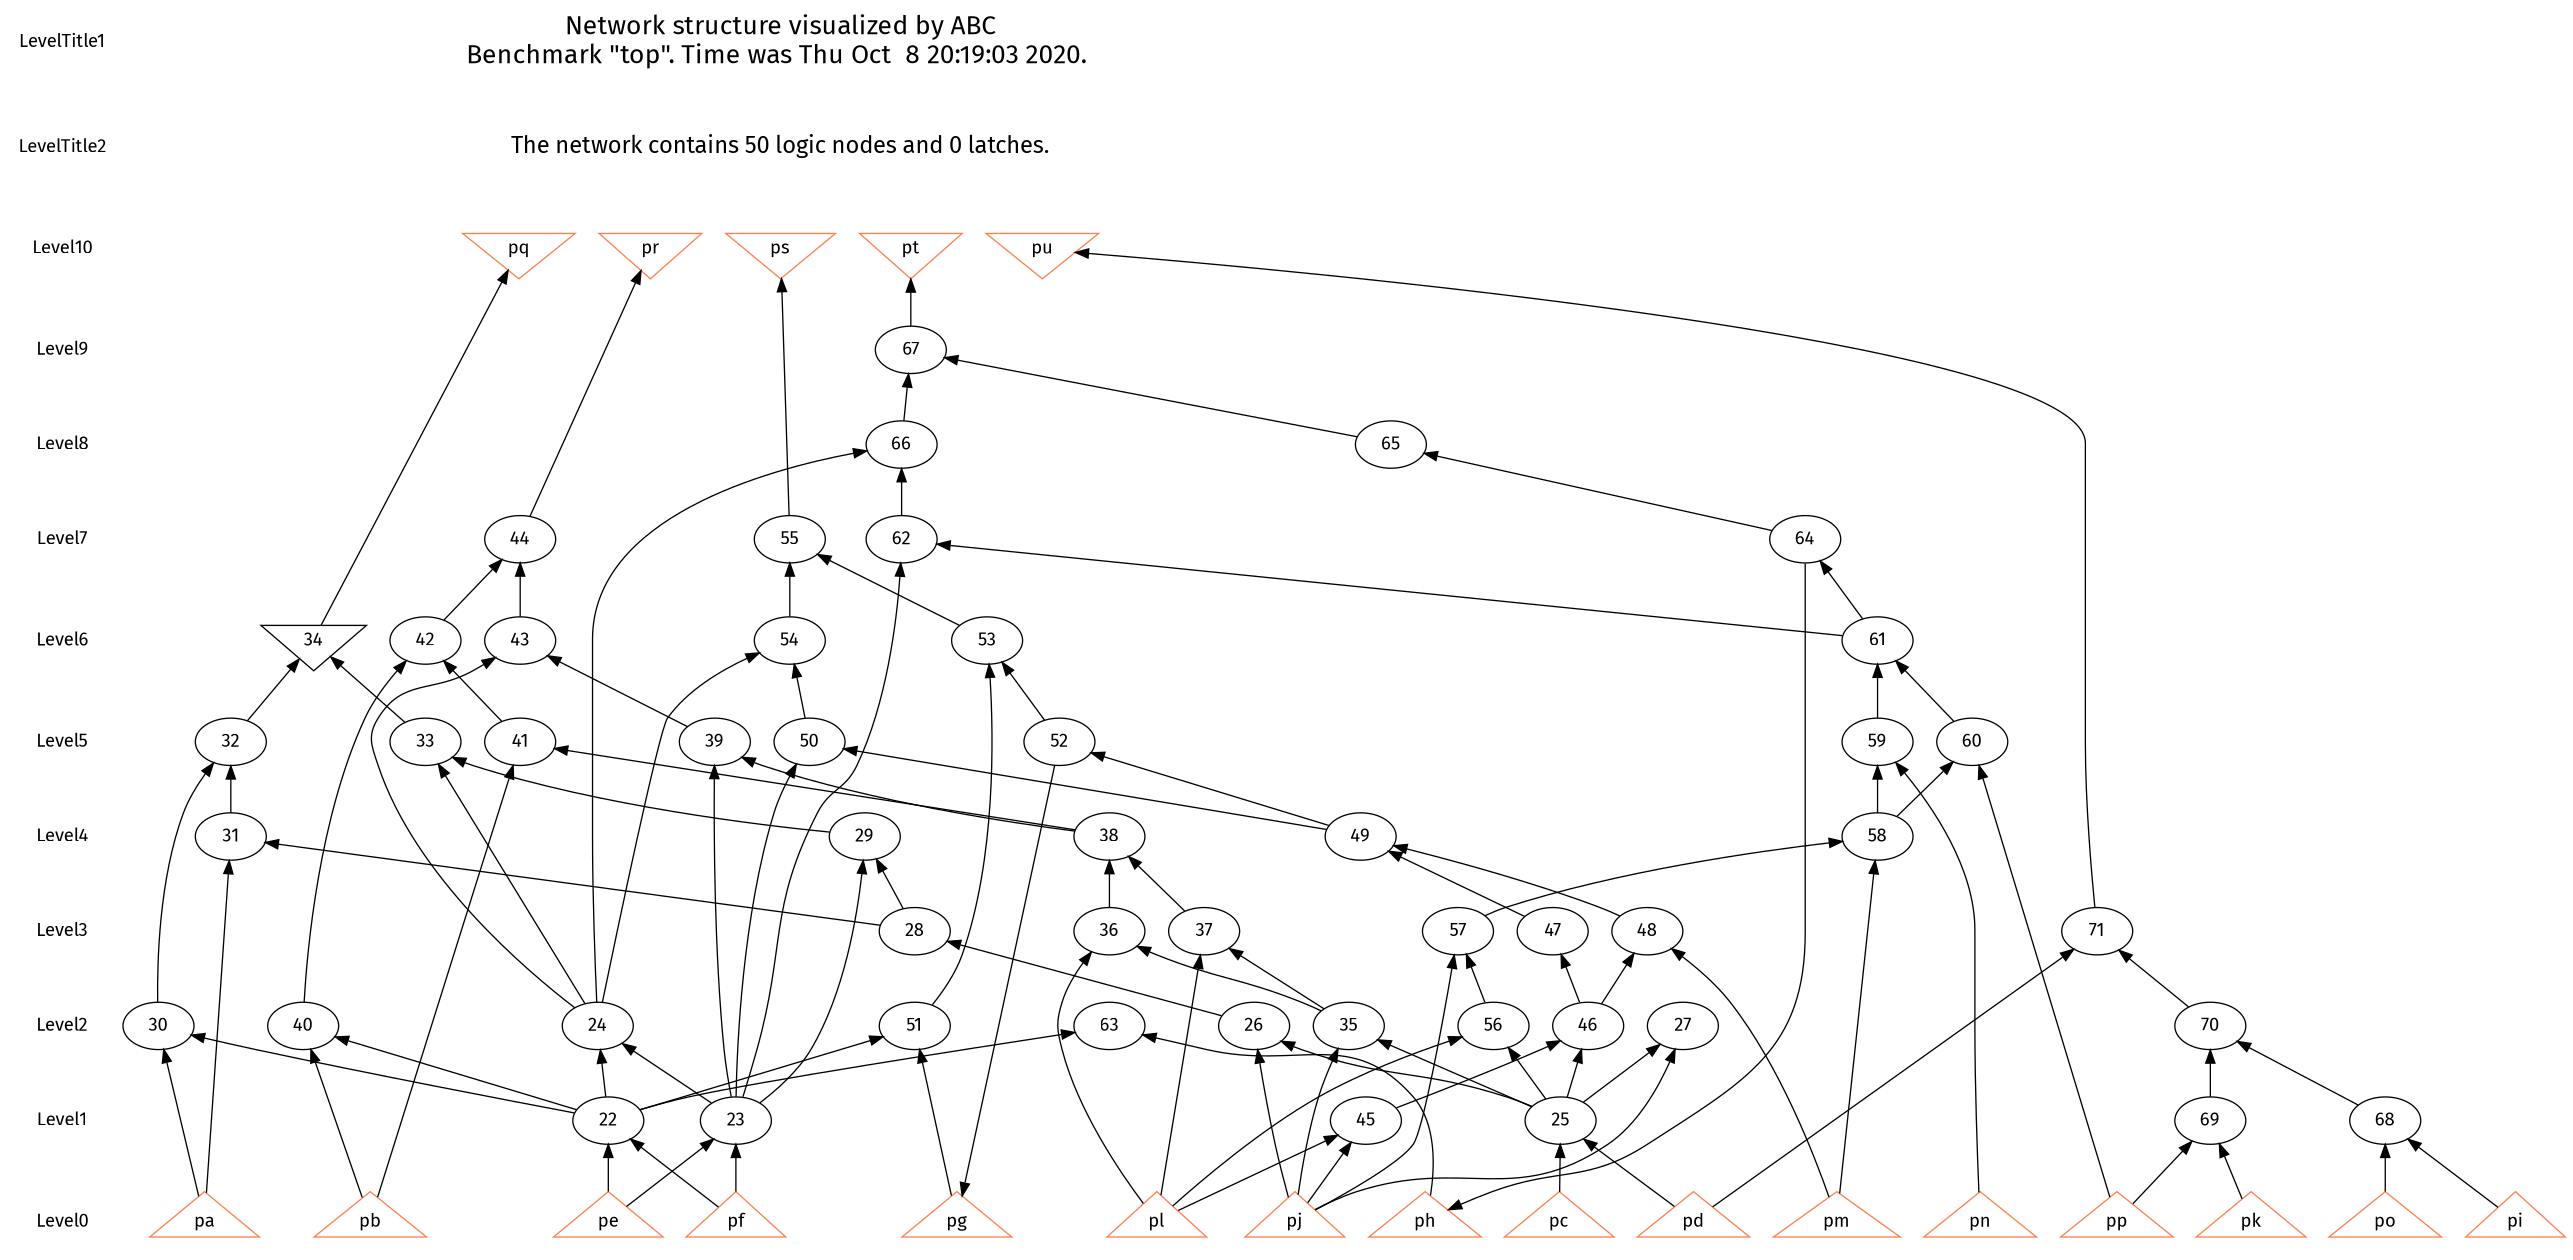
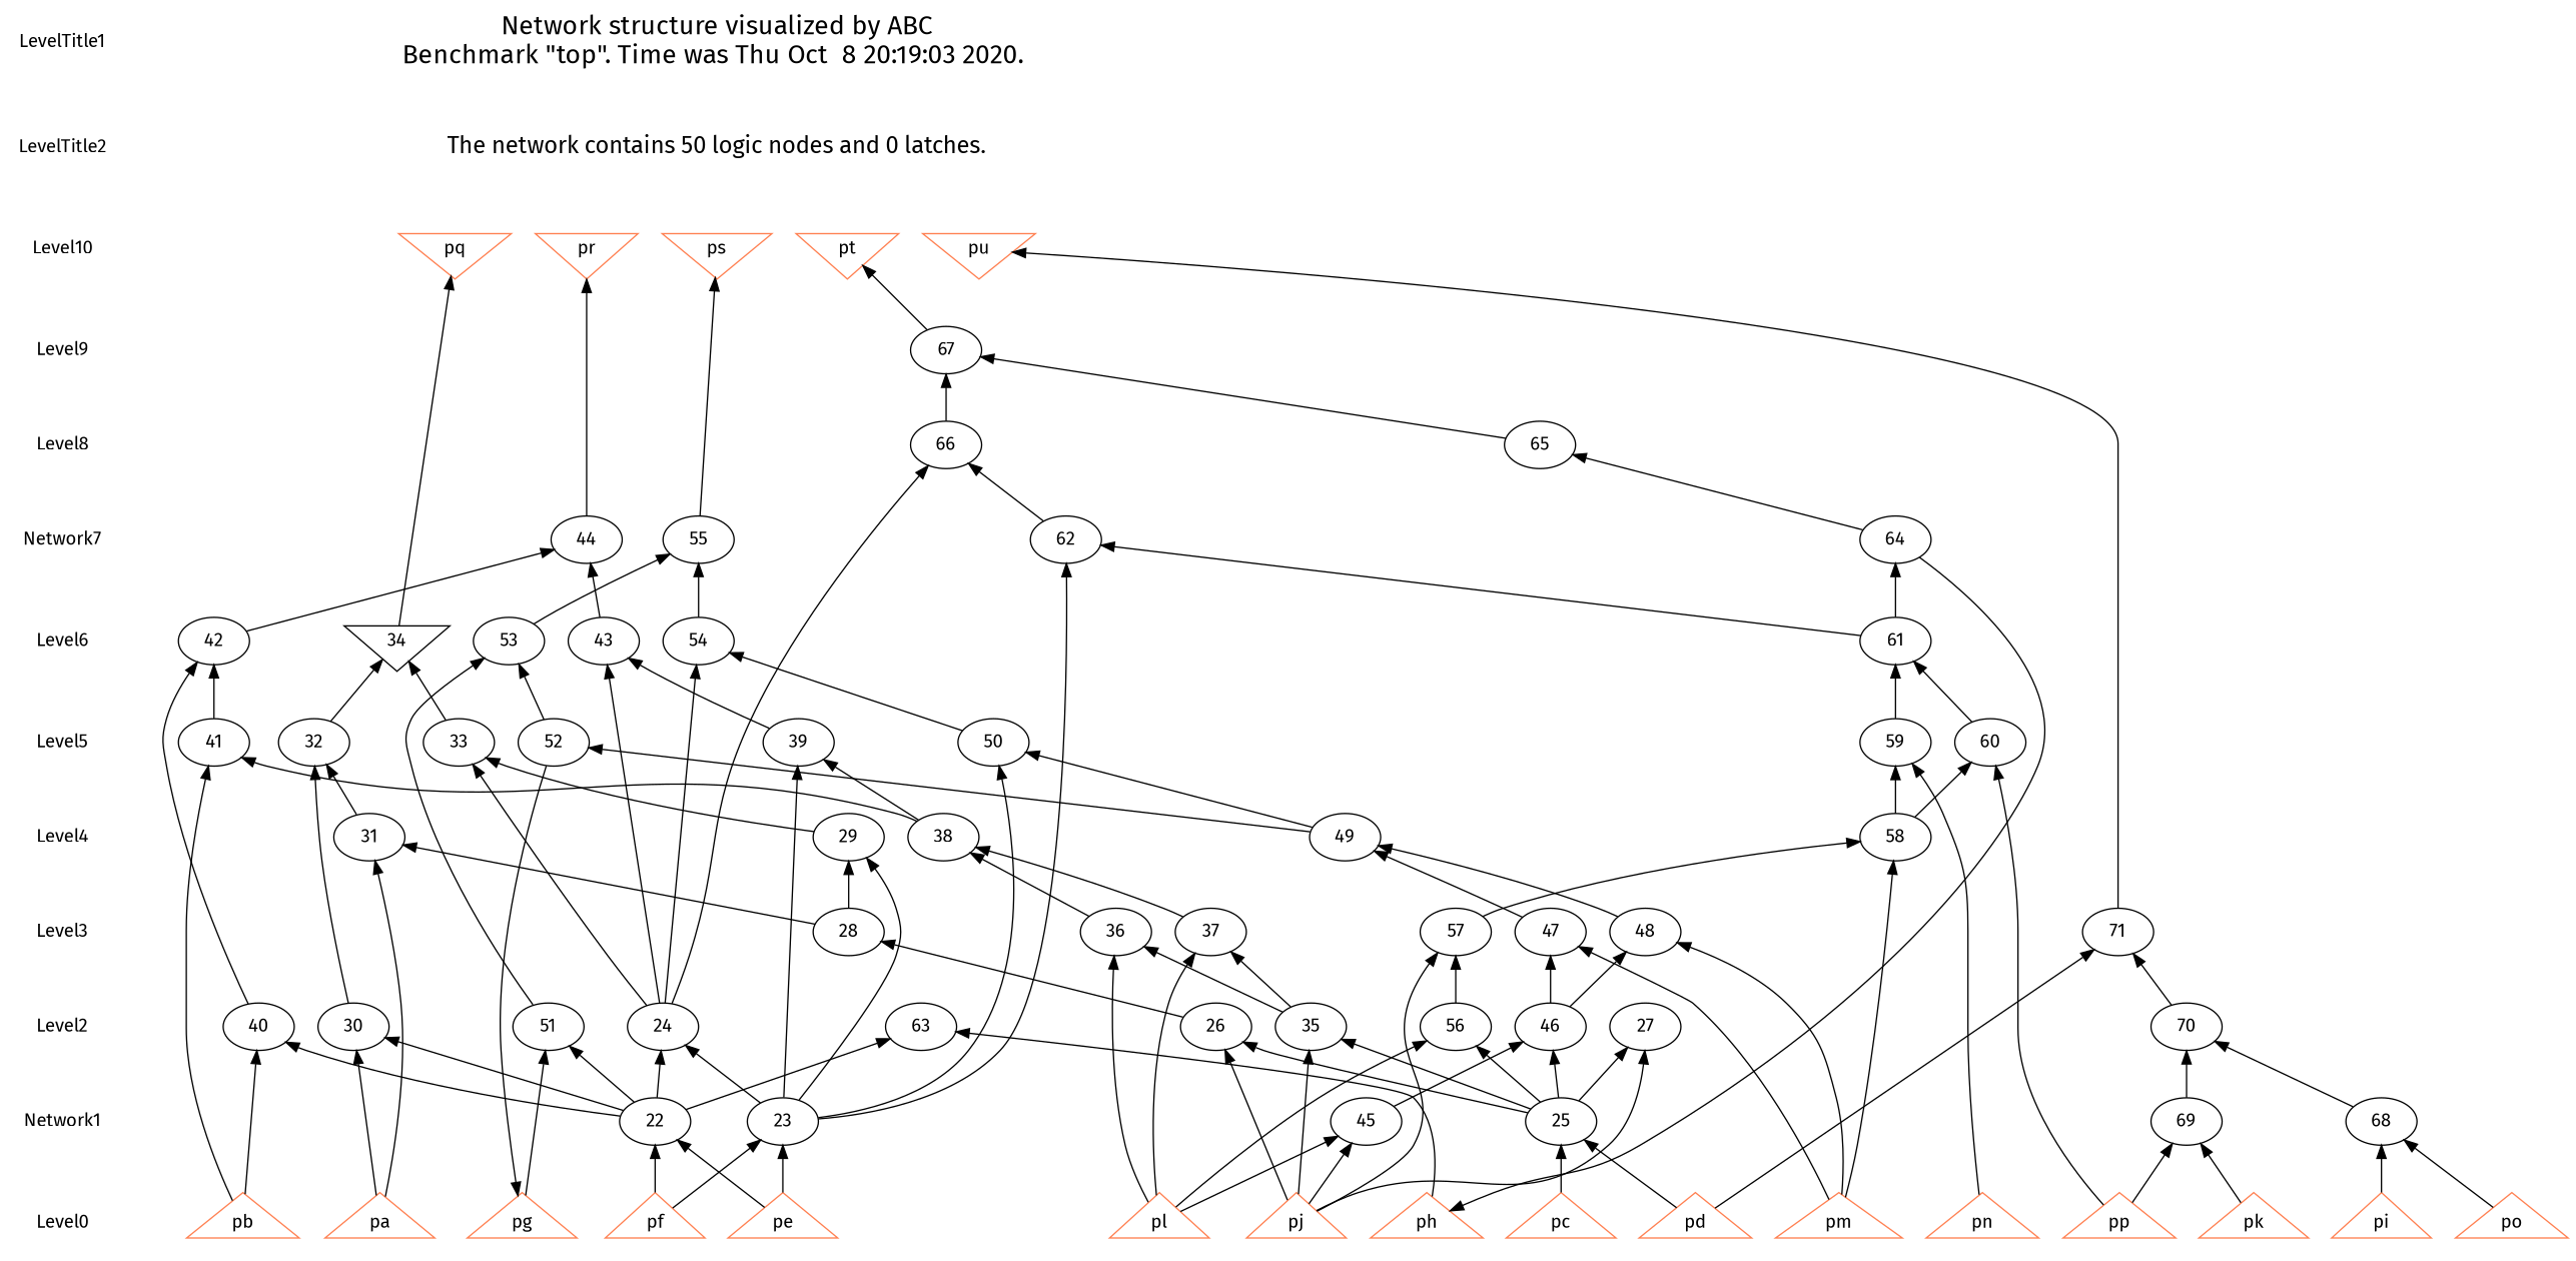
  digraph {
    fontname="Fira Sans"
    node [fontname="Fira Sans" shape=ellipse]
    edge [dir=back fontname="Fira Sans" style=solid]
    LevelTitle1 [shape=plaintext]
    LevelTitle2 [shape=plaintext]
    Level10 [shape=plaintext]
    Level9 [shape=plaintext]
    Level8 [shape=plaintext]
-   Level7 [shape=plaintext]
+   Level7 [shape=plaintext label=Network7]
    Level6 [shape=plaintext]
    Level5 [shape=plaintext]
    Level4 [shape=plaintext]
    Level3 [shape=plaintext]
    Level2 [shape=plaintext]
-   Level1 [shape=plaintext]
+   Level1 [shape=plaintext label=Network1]
    Level0 [shape=plaintext]
    n14 [fontsize=20 label="Network structure visualized by ABC\nBenchmark \"top\". Time was Thu Oct  8 20:19:03 2020. " shape=plaintext]
    n15 [fontsize=18 label="The network contains 50 logic nodes and 0 latches.\n" shape=plaintext]
    n16 [color=coral fillcolor=coral label=pq shape=invtriangle]
    n17 [color=coral fillcolor=coral label=pr shape=invtriangle]
    n18 [color=coral fillcolor=coral label=ps shape=invtriangle]
    n19 [color=coral fillcolor=coral label=pt shape=invtriangle]
    n20 [color=coral fillcolor=coral label=pu shape=invtriangle]
    n21 [label="67\n"]
    n22 [label="65\n"]
    n23 [label="66\n"]
    n24 [label="44\n"]
    n25 [label="55\n"]
    n26 [label="62\n"]
    n27 [label="64\n"]
    n28 [label="34\n" shape=invtriangle]
    n29 [label="42\n"]
    n30 [label="43\n"]
    n31 [label="53\n"]
    n32 [label="54\n"]
    n33 [label="61\n"]
    n34 [label="32\n"]
    n35 [label="33\n"]
    n36 [label="39\n"]
    n37 [label="41\n"]
    n38 [label="50\n"]
    n39 [label="52\n"]
    n40 [label="59\n"]
    n41 [label="60\n"]
    n42 [label="29\n"]
    n43 [label="31\n"]
    n44 [label="38\n"]
    n45 [label="49\n"]
    n46 [label="58\n"]
    n47 [label="28\n"]
    n48 [label="36\n"]
    n49 [label="37\n"]
    n50 [label="47\n"]
    n51 [label="48\n"]
    n52 [label="57\n"]
    n53 [label="71\n"]
    n54 [label="24\n"]
    n55 [label="26\n"]
    n56 [label="27\n"]
    n57 [label="30\n"]
    n58 [label="35\n"]
    n59 [label="40\n"]
    n60 [label="46\n"]
    n61 [label="51\n"]
    n62 [label="56\n"]
    n63 [label="63\n"]
    n64 [label="70\n"]
    n65 [label="22\n"]
    n66 [label="23\n"]
    n67 [label="25\n"]
    n68 [label="45\n"]
    n69 [label="68\n"]
    n70 [label="69\n"]
    n71 [color=coral fillcolor=coral label=pp shape=triangle]
    n72 [color=coral fillcolor=coral label=pa shape=triangle]
    n73 [color=coral fillcolor=coral label=pb shape=triangle]
    n74 [color=coral fillcolor=coral label=pc shape=triangle]
    n75 [color=coral fillcolor=coral label=pd shape=triangle]
    n76 [color=coral fillcolor=coral label=pe shape=triangle]
    n77 [color=coral fillcolor=coral label=pf shape=triangle]
    n78 [color=coral fillcolor=coral label=pg shape=triangle]
    n79 [color=coral fillcolor=coral label=ph shape=triangle]
    n80 [color=coral fillcolor=coral label=pi shape=triangle]
    n81 [color=coral fillcolor=coral label=pj shape=triangle]
    n82 [color=coral fillcolor=coral label=pk shape=triangle]
    n83 [color=coral fillcolor=coral label=pl shape=triangle]
    n84 [color=coral fillcolor=coral label=pm shape=triangle]
    n85 [color=coral fillcolor=coral label=pn shape=triangle]
    n86 [color=coral fillcolor=coral label=po shape=triangle]
    subgraph sub_1 {
      LevelTitle1
      LevelTitle2
      Level10
      Level9
      Level8
      Level7
      Level6
      Level5
      Level4
      Level3
      Level2
      Level1
      Level0
    }
    subgraph sub_2 {
      rank=same
      LevelTitle1
      n14
    }
    subgraph sub_3 {
      rank=same
      LevelTitle2
      n15
    }
    subgraph sub_4 {
      rank=same
      Level10
      n16
      n17
      n18
      n19
      n20
    }
    subgraph sub_5 {
      rank=same
      Level9
      n21
    }
    subgraph sub_6 {
      rank=same
      Level8
      n22
      n23
    }
    subgraph sub_7 {
      rank=same
      Level7
      n24
      n25
      n26
      n27
    }
    subgraph sub_8 {
      rank=same
      Level6
      n28
      n29
      n30
      n31
      n32
      n33
    }
    subgraph sub_9 {
      rank=same
      Level5
      n34
      n35
      n36
      n37
      n38
      n39
      n40
      n41
    }
    subgraph sub_10 {
      rank=same
      Level4
      n42
      n43
      n44
      n45
      n46
    }
    subgraph sub_11 {
      rank=same
      Level3
      n47
      n48
      n49
      n50
      n51
      n52
      n53
    }
    subgraph sub_12 {
      rank=same
      Level2
      n54
      n55
      n56
      n57
      n58
      n59
      n60
      n61
      n62
      n63
      n64
    }
    subgraph sub_13 {
      rank=same
      Level1
      n65
      n66
      n67
      n68
      n69
      n70
    }
    subgraph sub_14 {
      rank=same
      Level0
      n71
      n72
      n73
      n74
      n75
      n76
      n77
      n78
      n79
      n80
      n81
      n82
      n83
      n84
      n85
      n86
    }
    LevelTitle1 -> LevelTitle2 [style=invis]
    LevelTitle2 -> Level10 [style=invis]
    Level10 -> Level9 [style=invis]
    Level9 -> Level8 [style=invis]
    Level8 -> Level7 [style=invis]
    Level7 -> Level6 [style=invis]
    Level6 -> Level5 [style=invis]
    Level5 -> Level4 [style=invis]
    Level4 -> Level3 [style=invis]
    Level3 -> Level2 [style=invis]
    Level2 -> Level1 [style=invis]
    Level1 -> Level0 [style=invis]
    n14 -> n15 [style=invis]
    n15 -> n16 [style=invis]
    n15 -> n17 [style=invis]
    n15 -> n18 [style=invis]
    n15 -> n19 [style=invis]
    n15 -> n20 [style=invis]
    n16 -> n17 [style=invis]
    n16 -> n28
    n17 -> n18 [style=invis]
    n17 -> n24
    n18 -> n19 [style=invis]
    n18 -> n25
    n19 -> n20 [style=invis]
    n19 -> n21
    n20 -> n53
    n21 -> n22
    n21 -> n23
    n22 -> n27
    n23 -> n26
    n23 -> n54
    n24 -> n29
    n24 -> n30
    n25 -> n31
    n25 -> n32
    n26 -> n33
    n26 -> n66
    n27 -> n33
    n28 -> n34
    n28 -> n35
    n29 -> n37
    n29 -> n59
    n30 -> n36
    n30 -> n54
    n31 -> n39
    n31 -> n61
    n32 -> n38
    n32 -> n54
    n33 -> n40
    n33 -> n41
    n34 -> n43
    n34 -> n57
    n35 -> n42
    n35 -> n54
    n36 -> n44
    n36 -> n66
    n37 -> n44
    n37 -> n73
    n38 -> n45
    n38 -> n66
    n39 -> n45
    n40 -> n46
    n40 -> n85
    n41 -> n46
    n41 -> n71
    n42 -> n47
    n42 -> n66
    n43 -> n47
    n43 -> n72
    n44 -> n48
    n44 -> n49
    n45 -> n50
    n45 -> n51
    n46 -> n52
    n46 -> n84
    n47 -> n55
    n48 -> n58
    n48 -> n83
    n49 -> n58
    n49 -> n83
    n50 -> n60
+   n50 -> n84
    n51 -> n60
    n51 -> n84
    n52 -> n62
    n52 -> n81
    n53 -> n64
    n53 -> n75
    n54 -> n65
    n54 -> n66
    n55 -> n67
    n55 -> n81
    n56 -> n67
    n56 -> n81
    n57 -> n65
    n57 -> n72
    n58 -> n67
    n58 -> n81
    n59 -> n65
    n59 -> n73
    n60 -> n67
    n60 -> n68
    n61 -> n65
    n61 -> n78
    n62 -> n67
    n62 -> n83
    n63 -> n65
    n63 -> n79
    n64 -> n69
    n64 -> n70
    n65 -> n76
    n65 -> n77
    n66 -> n76
    n66 -> n77
    n67 -> n74
    n67 -> n75
    n68 -> n81
    n68 -> n83
    n69 -> n80
    n69 -> n86
    n70 -> n71
    n70 -> n82
    n78 -> n39
    n79 -> n27
  }
